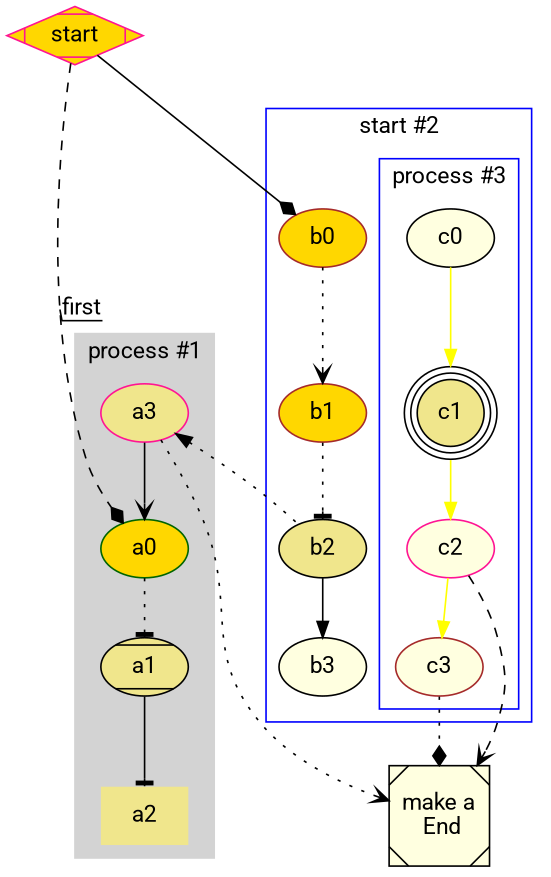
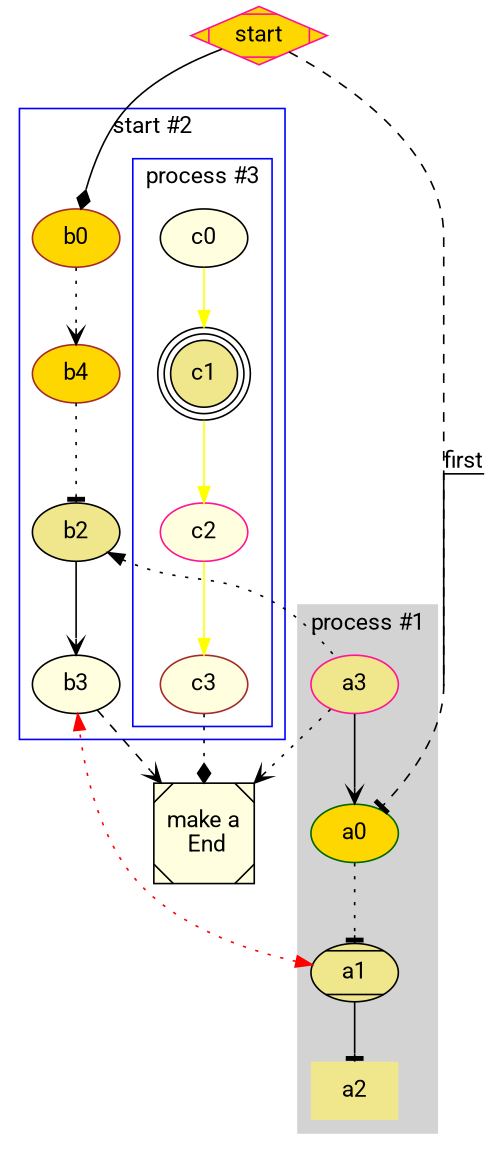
  digraph {
    fontname=Roboto
    rankdir=TB
    node [color=black fillcolor=khaki fontname=Roboto style=filled]
    edge [fontname=Roboto style=dotted]
    a0 [color=darkgreen fillcolor=gold]
    a1 [style="diagonals,filled"]
    a2 [color=brown shape=plaintext]
    a3 [color=deeppink shape=ellipse]
    c1 [peripheries=3 shape=circle]
    c2 [color=deeppink fillcolor=lightyellow]
    c0 [fillcolor=lightyellow]
    c3 [color=brown fillcolor=lightyellow]
    b0 [color=brown fillcolor=gold]
-   b1 [color=brown fillcolor=gold]
+   b1 [color=brown fillcolor=gold label=b4]
    b2
    b3 [fillcolor=lightyellow]
    n13 [fillcolor=lightyellow label="make a\n End" shape=Msquare]
    start [color=deeppink fillcolor=gold shape=Mdiamond]
    subgraph cluster_1 {
      color=lightgrey
      label="process #1"
      style=filled
      a0
      a1
      a2
      a3
    }
    subgraph cluster_2 {
      color=blue
      label="start #2"
      b0
      b1
      b2
      b3
      subgraph cluster_3 {
        color=blue
        label="process #3"
        c1
        c2
        c0
        c3
      }
    }
    a0 -> a1 [arrowhead=tee]
    a1 -> a2 [arrowhead=tee style=solid]
+   a1 -> b3 [color=red dir=both]
    a3 -> a0 [arrowhead=vee style=solid weight=20]
    a3 -> n13 [arrowhead=vee]
    c1 -> c2 [color=yellow style=""]
    c2 -> c3 [color=yellow style=""]
    c0 -> c1 [color=yellow style=""]
    c3 -> n13 [arrowhead=diamond]
    b0 -> b1 [arrowhead=vee]
    b1 -> b2 [arrowhead=tee]
-   a3 -> b2 [dir=back]
-   b2 -> b3 [arrowhead=normal style=solid]
-   c2 -> n13 [arrowhead=vee style=dashed]
-   start -> a0 [arrowhead=diamond decorate=true label=first style=dashed]
+   b2 -> a3 [dir=back]
+   b2 -> b3 [arrowhead=vee style=solid]
+   b3 -> n13 [arrowhead=vee style=dashed]
+   start -> a0 [arrowhead=tee decorate=true label=first style=dashed]
    start -> b0 [arrowhead=diamond style=solid]
  }
